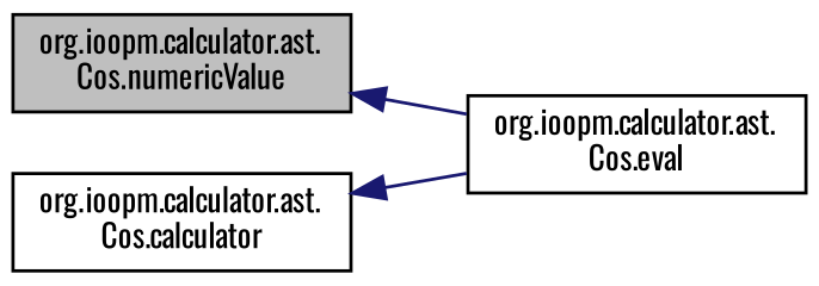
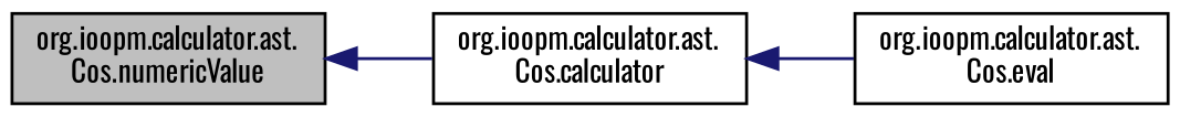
  digraph {
    fontname=Oswald
    rankdir=LR
    node [color=black fillcolor=white fontname=Oswald fontsize=10 shape=record style=filled]
    edge [color=midnightblue dir=back fontname=Oswald fontsize=10 labelfontname=Helvetica labelfontsize=10 style=solid]
    n1 [fillcolor=grey75 fontcolor=black height=0.2 label="org.ioopm.calculator.ast.\lCos.numericValue" width=0.4]
    n2 [height=0.2 label="org.ioopm.calculator.ast.\lCos.calculator" width=0.4]
    n3 [height=0.2 label="org.ioopm.calculator.ast.\lCos.eval" width=0.4]
-   n1 -> n3
+   n1 -> n2
    n2 -> n3
  }
